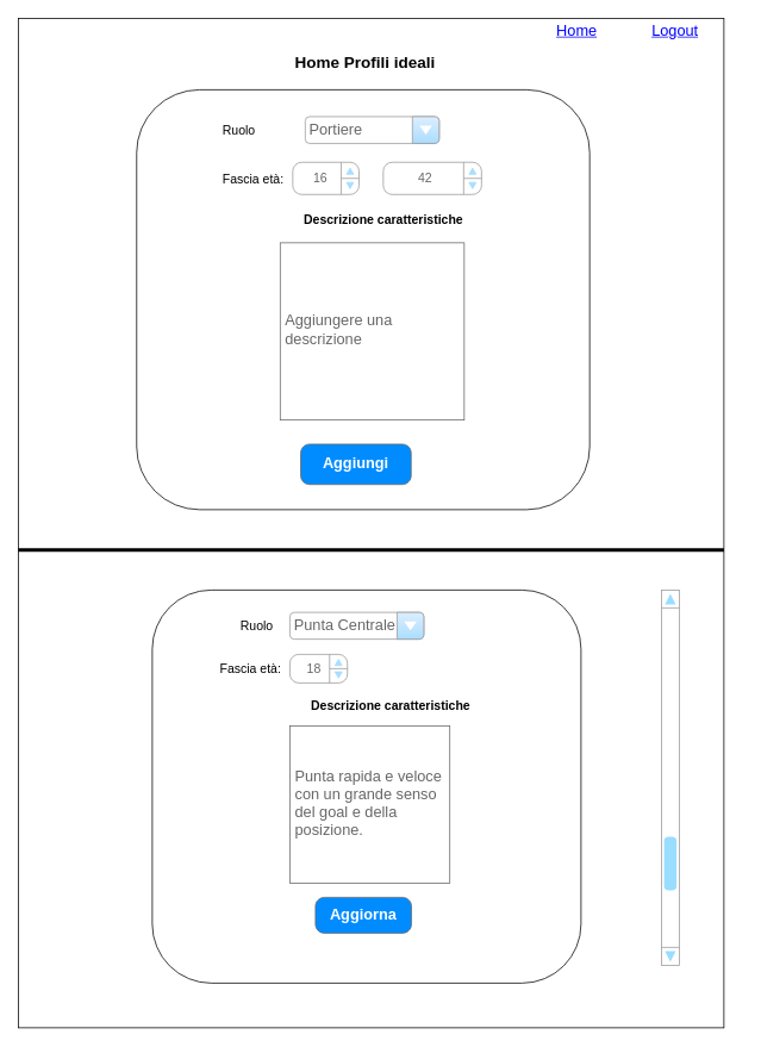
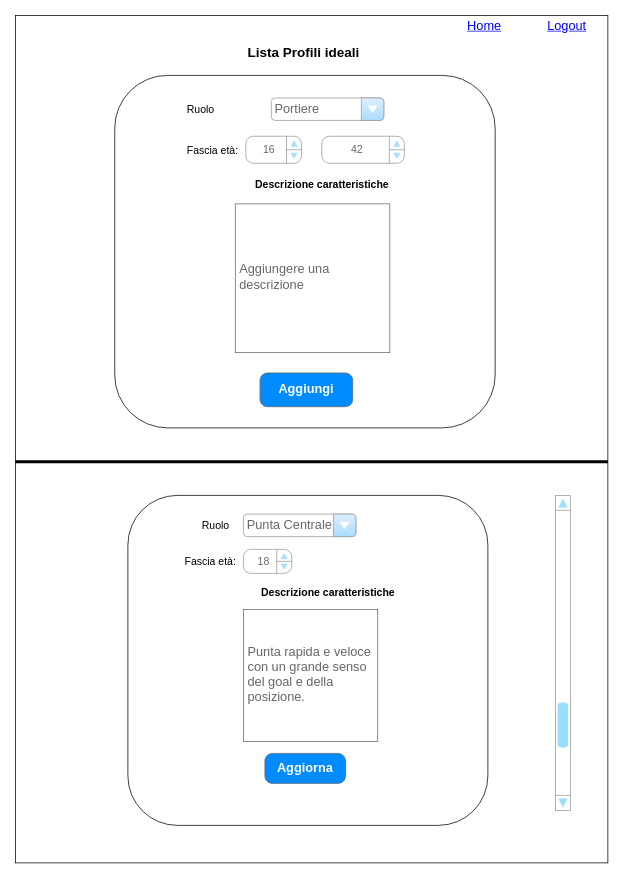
  <mxCell id="0" />
  <mxCell id="1" parent="0" />
  <mxCell id="2" value="" style="rounded=0;whiteSpace=wrap;html=1;" parent="1" vertex="1"><mxGeometry x="20" y="20" width="790" height="1130" as="geometry" /></mxCell>
- <mxCell id="3" value="&lt;font style=&quot;font-size: 18px&quot;&gt;&lt;b&gt;Home Profili ideali&lt;/b&gt;&lt;/font&gt;" style="text;html=1;align=left;verticalAlign=middle;resizable=0;points=[];autosize=1;" parent="1" vertex="1"><mxGeometry x="327.5" y="60" width="160" height="20" as="geometry" /></mxCell>
+ <mxCell id="3" value="&lt;font style=&quot;font-size: 18px&quot;&gt;&lt;b&gt;Lista Profili ideali&lt;/b&gt;&lt;/font&gt;" style="text;html=1;align=left;verticalAlign=middle;resizable=0;points=[];autosize=1;" parent="1" vertex="1"><mxGeometry x="327.5" y="60" width="160" height="20" as="geometry" /></mxCell>
  <mxCell id="4" value="Home" style="shape=rectangle;strokeColor=none;fillColor=none;linkText=;fontSize=17;fontColor=#0000ff;fontStyle=4;html=1;align=center;" parent="1" vertex="1"><mxGeometry x="570" y="20" width="150" height="30" as="geometry" /></mxCell>
  <mxCell id="5" value="Logout" style="shape=rectangle;strokeColor=none;fillColor=none;linkText=;fontSize=17;fontColor=#0000ff;fontStyle=4;html=1;align=center;" parent="1" vertex="1"><mxGeometry x="680" y="20" width="150" height="30" as="geometry" /></mxCell>
  <mxCell id="6" value="" style="group" parent="1" vertex="1" connectable="0"><mxGeometry x="170" y="660" width="480" height="440" as="geometry" /></mxCell>
  <mxCell id="7" value="" style="rounded=1;whiteSpace=wrap;html=1;" parent="6" vertex="1"><mxGeometry width="480" height="440" as="geometry" /></mxCell>
  <mxCell id="8" value="&lt;font style=&quot;font-size: 14px&quot;&gt;Ruolo&lt;/font&gt;" style="text;html=1;strokeColor=none;fillColor=none;align=left;verticalAlign=middle;whiteSpace=wrap;rounded=0;" parent="6" vertex="1"><mxGeometry x="96.716" y="32" width="28.657" height="16" as="geometry" /></mxCell>
  <mxCell id="9" value="&lt;font style=&quot;font-size: 14px&quot;&gt;Fascia età:&lt;/font&gt;" style="text;html=1;align=left;verticalAlign=middle;resizable=0;points=[];autosize=1;" parent="6" vertex="1"><mxGeometry x="74.026" y="78" width="80" height="20" as="geometry" /></mxCell>
  <mxCell id="10" value="&lt;table cellpadding=&quot;0&quot; cellspacing=&quot;0&quot; style=&quot;width: 100% ; height: 100%&quot;&gt;&lt;tbody&gt;&lt;tr&gt;&lt;td style=&quot;width: 85%&quot;&gt;&lt;font style=&quot;font-size: 14px&quot;&gt;18&lt;/font&gt;&lt;/td&gt;&lt;td style=&quot;width: 15%&quot;&gt;&lt;/td&gt;&lt;/tr&gt;&lt;/tbody&gt;&lt;/table&gt;" style="strokeWidth=1;shadow=0;dashed=0;align=center;html=1;shape=mxgraph.mockup.forms.spinner;strokeColor=#999999;spinLayout=right;spinStyle=normal;adjStyle=triangle;fillColor=#aaddff;fontSize=17;fontColor=#666666;mainText=;html=1;overflow=fill;" parent="6" vertex="1"><mxGeometry x="154.03" y="72" width="64.478" height="32" as="geometry" /></mxCell>
  <mxCell id="11" value="&lt;font style=&quot;font-size: 14px&quot;&gt;&lt;b&gt;Descrizione caratteristiche&lt;/b&gt;&lt;/font&gt;" style="text;html=1;align=left;verticalAlign=middle;resizable=0;points=[];autosize=1;" parent="6" vertex="1"><mxGeometry x="175.522" y="120.0" width="190" height="20" as="geometry" /></mxCell>
  <mxCell id="12" value="Punta rapida e veloce&lt;br&gt;con un grande senso&lt;br&gt;del goal e della&lt;br&gt;posizione." style="strokeWidth=1;shadow=0;dashed=0;align=center;html=1;shape=mxgraph.mockup.text.textBox;fontColor=#666666;align=left;fontSize=17;spacingLeft=4;spacingTop=-3;strokeColor=#666666;mainText=" parent="6" vertex="1"><mxGeometry x="154.03" y="152" width="179.104" height="176" as="geometry" /></mxCell>
  <mxCell id="13" value="Aggiorna" style="strokeWidth=1;shadow=0;dashed=0;align=center;html=1;shape=mxgraph.mockup.buttons.button;strokeColor=#666666;fontColor=#ffffff;mainText=;buttonStyle=round;fontSize=17;fontStyle=1;fillColor=#008cff;whiteSpace=wrap;" parent="6" vertex="1"><mxGeometry x="182.687" y="344" width="107.463" height="40" as="geometry" /></mxCell>
  <mxCell id="14" value="Punta Centrale" style="strokeWidth=1;shadow=0;dashed=0;align=center;html=1;shape=mxgraph.mockup.forms.comboBox;strokeColor=#999999;fillColor=#ddeeff;align=left;fillColor2=#aaddff;mainText=;fontColor=#666666;fontSize=17;spacingLeft=3;" vertex="1" parent="6"><mxGeometry x="154.03" y="25" width="150" height="30" as="geometry" /></mxCell>
  <mxCell id="15" value="" style="group" parent="1" vertex="1" connectable="0"><mxGeometry x="152.5" y="100" width="527.5" height="470" as="geometry" /></mxCell>
  <mxCell id="16" value="" style="rounded=1;whiteSpace=wrap;html=1;" parent="15" vertex="1"><mxGeometry width="507.211" height="470" as="geometry" /></mxCell>
  <mxCell id="17" value="&lt;font style=&quot;font-size: 14px&quot;&gt;Ruolo&lt;/font&gt;" style="text;html=1;strokeColor=none;fillColor=none;align=left;verticalAlign=middle;whiteSpace=wrap;rounded=0;" parent="15" vertex="1"><mxGeometry x="94.785" y="36.065" width="32.969" height="18.033" as="geometry" /></mxCell>
  <mxCell id="18" value="&lt;font style=&quot;font-size: 14px&quot;&gt;Fascia età:&lt;/font&gt;" style="text;html=1;align=left;verticalAlign=middle;resizable=0;points=[];autosize=1;" parent="15" vertex="1"><mxGeometry x="94.785" y="90.163" width="80" height="20" as="geometry" /></mxCell>
  <mxCell id="19" value="&lt;table cellpadding=&quot;0&quot; cellspacing=&quot;0&quot; style=&quot;width: 100% ; height: 100%&quot;&gt;&lt;tbody&gt;&lt;tr&gt;&lt;td style=&quot;width: 85%&quot;&gt;&lt;font style=&quot;font-size: 14px&quot;&gt;16&lt;/font&gt;&lt;/td&gt;&lt;td style=&quot;width: 15%&quot;&gt;&lt;/td&gt;&lt;/tr&gt;&lt;/tbody&gt;&lt;/table&gt;" style="strokeWidth=1;shadow=0;dashed=0;align=center;html=1;shape=mxgraph.mockup.forms.spinner;strokeColor=#999999;spinLayout=right;spinStyle=normal;adjStyle=triangle;fillColor=#aaddff;fontSize=17;fontColor=#666666;mainText=;html=1;overflow=fill;" parent="15" vertex="1"><mxGeometry x="174.783" y="81.147" width="74.18" height="36.065" as="geometry" /></mxCell>
  <mxCell id="20" value="&lt;table cellpadding=&quot;0&quot; cellspacing=&quot;0&quot; style=&quot;width: 100% ; height: 100%&quot;&gt;&lt;tbody&gt;&lt;tr&gt;&lt;td style=&quot;width: 85%&quot;&gt;&lt;font style=&quot;font-size: 14px&quot;&gt;42&lt;/font&gt;&lt;/td&gt;&lt;td style=&quot;width: 15%&quot;&gt;&lt;/td&gt;&lt;/tr&gt;&lt;/tbody&gt;&lt;/table&gt;" style="strokeWidth=1;shadow=0;dashed=0;align=center;html=1;shape=mxgraph.mockup.forms.spinner;strokeColor=#999999;spinLayout=right;spinStyle=normal;adjStyle=triangle;fillColor=#aaddff;fontSize=17;fontColor=#666666;mainText=;html=1;overflow=fill;" parent="15" vertex="1"><mxGeometry x="276.113" y="81.147" width="110" height="36.065" as="geometry" /></mxCell>
  <mxCell id="21" value="&lt;font style=&quot;font-size: 14px&quot;&gt;&lt;b&gt;Descrizione caratteristiche&lt;/b&gt;&lt;/font&gt;" style="text;html=1;align=left;verticalAlign=middle;resizable=0;points=[];autosize=1;" parent="15" vertex="1"><mxGeometry x="185.449" y="135.245" width="190" height="20" as="geometry" /></mxCell>
  <mxCell id="22" value="Aggiungere una&lt;br&gt;descrizione" style="strokeWidth=1;shadow=0;dashed=0;align=center;html=1;shape=mxgraph.mockup.text.textBox;fontColor=#666666;align=left;fontSize=17;spacingLeft=4;spacingTop=-3;strokeColor=#666666;mainText=" parent="15" vertex="1"><mxGeometry x="160.723" y="171.31" width="206.055" height="198.359" as="geometry" /></mxCell>
- <mxCell id="23" value="Aggiungi" style="strokeWidth=1;shadow=0;dashed=0;align=center;html=1;shape=mxgraph.mockup.buttons.button;strokeColor=#666666;fontColor=#ffffff;mainText=;buttonStyle=round;fontSize=17;fontStyle=1;fillColor=#008cff;whiteSpace=wrap;" parent="15" vertex="1"><mxGeometry x="183.691" y="396.718" width="123.633" height="45.082" as="geometry" /></mxCell>
- <mxCell id="24" value="Portiere" style="strokeWidth=1;shadow=0;dashed=0;align=center;html=1;shape=mxgraph.mockup.forms.comboBox;strokeColor=#999999;fillColor=#ddeeff;align=left;fillColor2=#aaddff;mainText=;fontColor=#666666;fontSize=17;spacingLeft=3;" vertex="1" parent="15"><mxGeometry x="188.75" y="30.08" width="150" height="30" as="geometry" /></mxCell>
+ <mxCell id="23" value="Aggiungi" style="strokeWidth=1;shadow=0;dashed=0;align=center;html=1;shape=mxgraph.mockup.buttons.button;strokeColor=#666666;fontColor=#ffffff;mainText=;buttonStyle=round;fontSize=17;fontStyle=1;fillColor=#008cff;whiteSpace=wrap;" parent="15" vertex="1"><mxGeometry x="193.691" y="396.718" width="123.633" height="45.082" as="geometry" /></mxCell>
+ <mxCell id="24" value="Portiere" style="strokeWidth=1;shadow=0;dashed=0;align=center;html=1;shape=mxgraph.mockup.forms.comboBox;strokeColor=#999999;fillColor=#ddeeff;align=left;fillColor2=#aaddff;mainText=;fontColor=#666666;fontSize=17;spacingLeft=3;" vertex="1" parent="15"><mxGeometry x="208.75" y="30.08" width="150" height="30" as="geometry" /></mxCell>
  <mxCell id="25" value="" style="line;strokeWidth=4;html=1;perimeter=backbonePerimeter;points=[];outlineConnect=0;" parent="1" vertex="1"><mxGeometry x="20" y="610" width="790" height="10" as="geometry" /></mxCell>
  <mxCell id="26" value="" style="verticalLabelPosition=bottom;shadow=0;dashed=0;align=center;html=1;verticalAlign=top;strokeWidth=1;shape=mxgraph.mockup.navigation.scrollBar;strokeColor=#999999;barPos=20;fillColor2=#99ddff;strokeColor2=none;direction=north;" parent="1" vertex="1"><mxGeometry x="740" y="660" width="20" height="420" as="geometry" /></mxCell>
